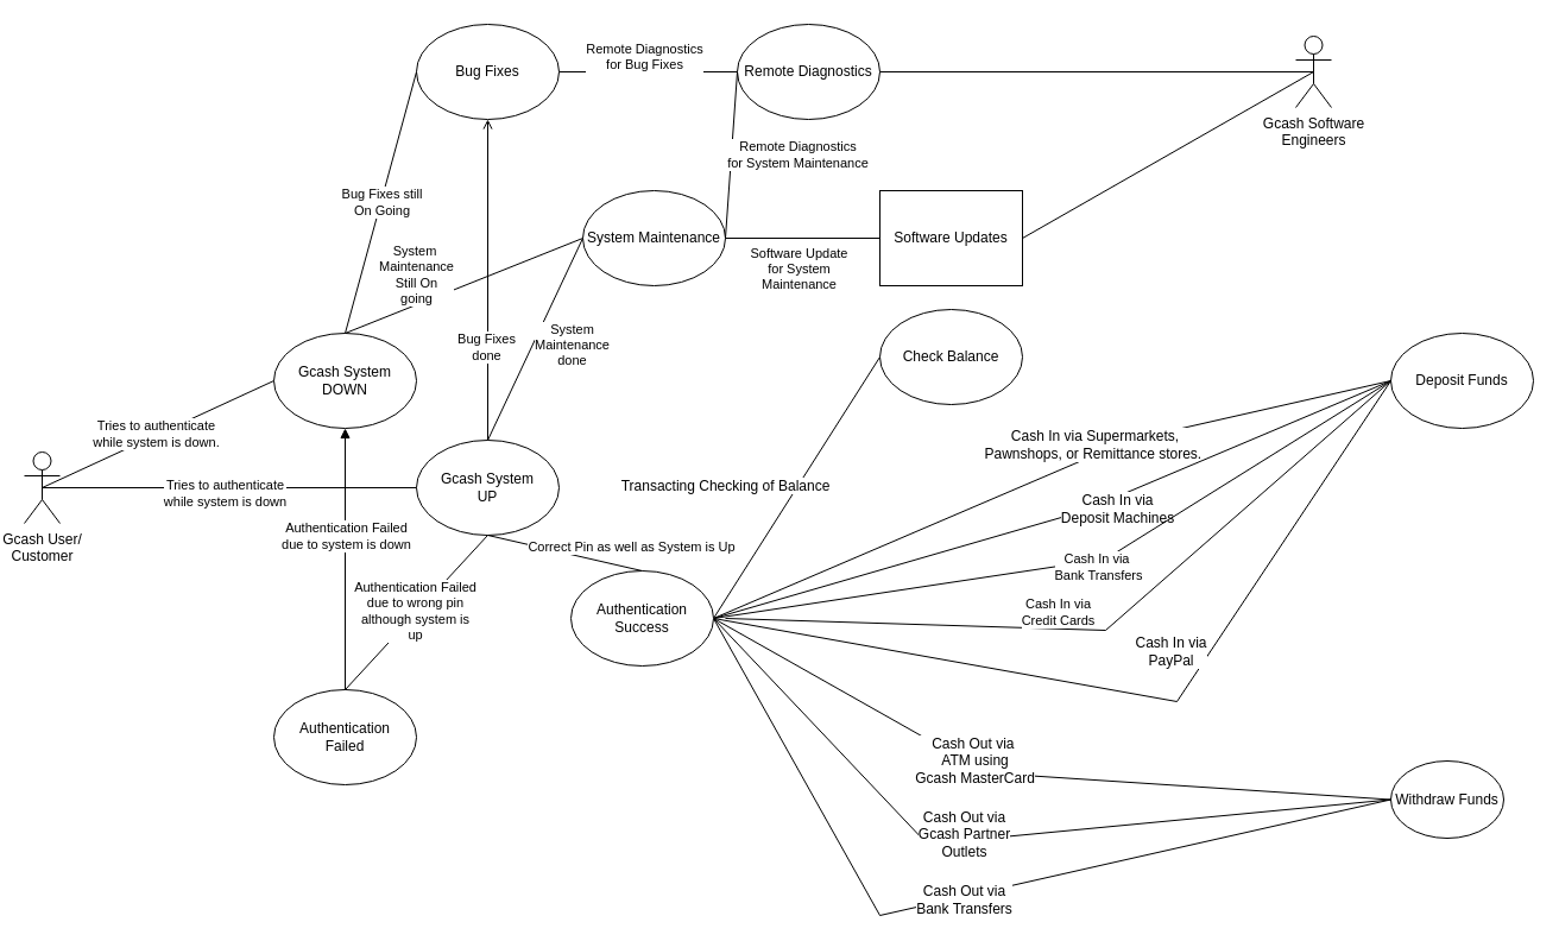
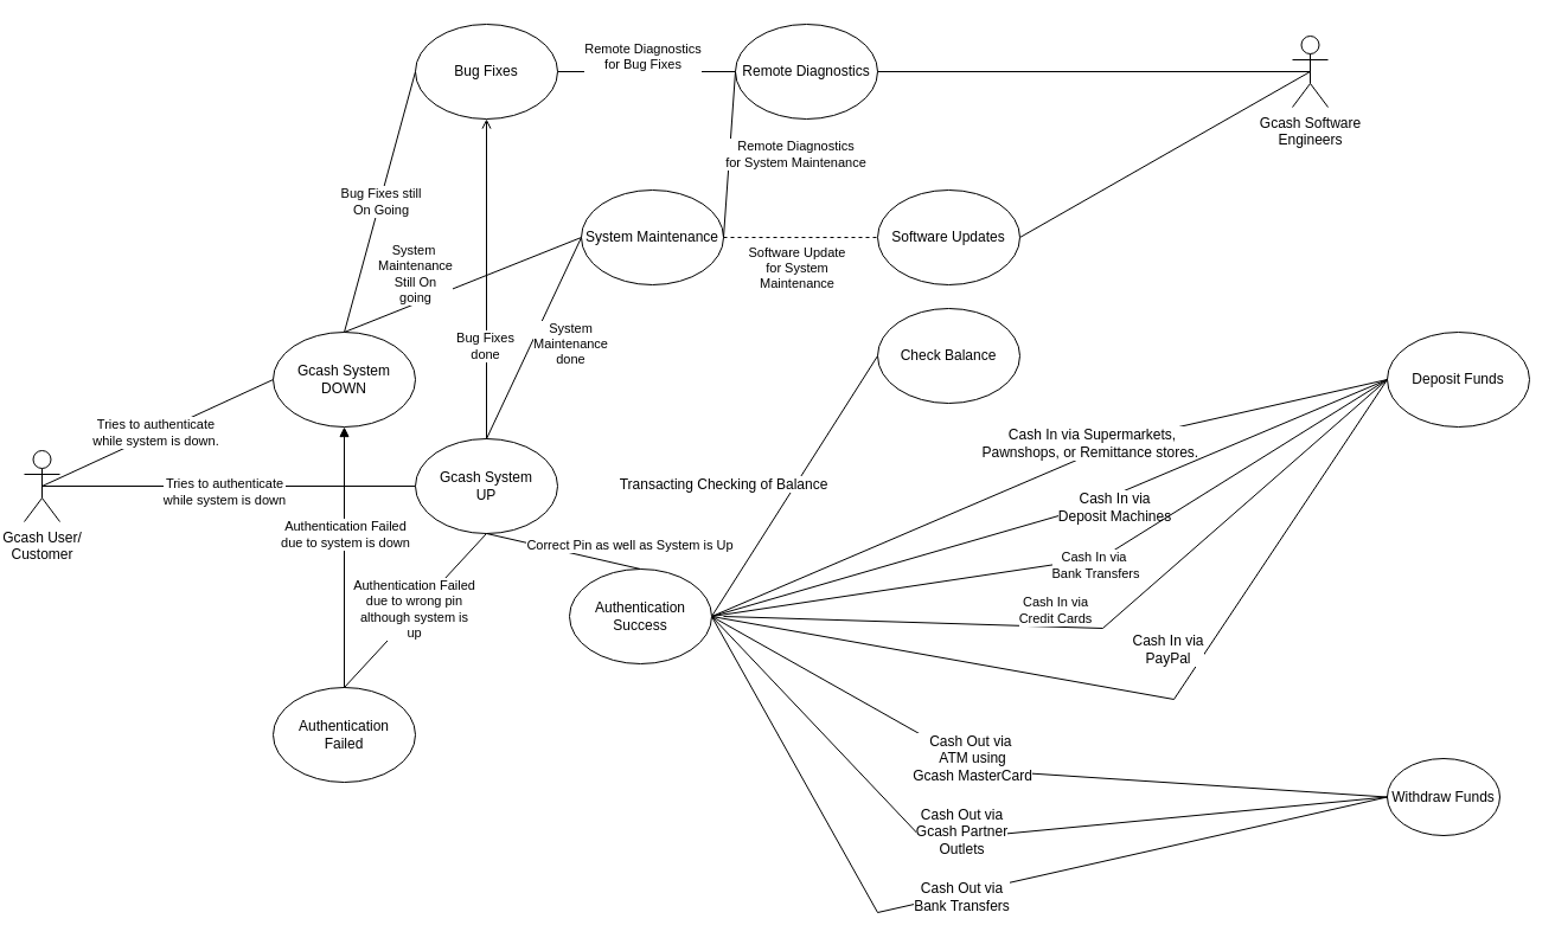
  <mxCell id="0" />
  <mxCell id="1" parent="0" />
  <mxCell id="2" value="Check Balance" style="ellipse;whiteSpace=wrap;html=1;" parent="1" vertex="1"><mxGeometry x="740" y="260" width="120" height="80" as="geometry" /></mxCell>
  <mxCell id="3" value="" style="endArrow=none;html=1;rounded=0;entryX=0;entryY=0.5;entryDx=0;entryDy=0;exitX=1;exitY=0.5;exitDx=0;exitDy=0;" parent="1" source="50" target="2" edge="1"><mxGeometry width="50" height="50" relative="1" as="geometry"><mxPoint x="750" y="380" as="sourcePoint" /><mxPoint x="1900" y="809.47" as="targetPoint" /><Array as="points" /></mxGeometry></mxCell>
  <mxCell id="4" value="Transacting Checking of Balance" style="edgeLabel;html=1;align=center;verticalAlign=bottom;resizable=0;points=[];fontSize=12;" parent="3" vertex="1" connectable="0"><mxGeometry x="-0.068" relative="1" as="geometry"><mxPoint x="-56" as="offset" /></mxGeometry></mxCell>
  <mxCell id="5" value="Deposit Funds" style="ellipse;whiteSpace=wrap;html=1;" parent="1" vertex="1"><mxGeometry x="1170" y="280" width="120" height="80" as="geometry" /></mxCell>
  <mxCell id="6" value="" style="endArrow=none;html=1;rounded=0;exitX=1;exitY=0.5;exitDx=0;exitDy=0;entryX=0;entryY=0.5;entryDx=0;entryDy=0;" parent="1" source="50" target="5" edge="1"><mxGeometry width="50" height="50" relative="1" as="geometry"><mxPoint x="750" y="400" as="sourcePoint" /><mxPoint x="1640" y="250" as="targetPoint" /><Array as="points"><mxPoint x="950" y="370" /></Array></mxGeometry></mxCell>
  <mxCell id="7" value="Cash In via Supermarkets, &lt;br&gt;Pawnshops, or Remittance stores.&amp;nbsp;" style="edgeLabel;html=1;align=center;verticalAlign=bottom;resizable=0;points=[];fontSize=12;" parent="6" vertex="1" connectable="0"><mxGeometry x="0.005" relative="1" as="geometry"><mxPoint x="40" y="-10" as="offset" /></mxGeometry></mxCell>
  <mxCell id="8" value="" style="endArrow=none;html=1;rounded=0;entryX=1;entryY=0.5;entryDx=0;entryDy=0;exitX=0;exitY=0.5;exitDx=0;exitDy=0;" parent="1" source="5" target="50" edge="1"><mxGeometry width="50" height="50" relative="1" as="geometry"><mxPoint x="1730" y="400" as="sourcePoint" /><mxPoint x="750" y="420" as="targetPoint" /><Array as="points"><mxPoint x="910" y="430" /></Array></mxGeometry></mxCell>
  <mxCell id="9" value="&lt;font style=&quot;font-size: 12px;&quot;&gt;Cash In via &lt;br&gt;Deposit Machines&lt;/font&gt;" style="edgeLabel;html=1;align=center;verticalAlign=middle;resizable=0;points=[];" parent="8" vertex="1" connectable="0"><mxGeometry x="0.024" y="1" relative="1" as="geometry"><mxPoint x="56" y="-11" as="offset" /></mxGeometry></mxCell>
  <mxCell id="10" value="" style="endArrow=none;html=1;rounded=0;exitX=1;exitY=0.5;exitDx=0;exitDy=0;entryX=0;entryY=0.5;entryDx=0;entryDy=0;" parent="1" source="50" target="5" edge="1"><mxGeometry width="50" height="50" relative="1" as="geometry"><mxPoint x="730" y="490" as="sourcePoint" /><mxPoint x="1650" y="410" as="targetPoint" /><Array as="points"><mxPoint x="930" y="470" /></Array></mxGeometry></mxCell>
  <mxCell id="11" value="Cash In via&amp;nbsp;&lt;br&gt;Bank Transfers" style="edgeLabel;html=1;align=center;verticalAlign=middle;resizable=0;points=[];" parent="10" vertex="1" connectable="0"><mxGeometry x="0.068" y="1" relative="1" as="geometry"><mxPoint x="-2" y="7" as="offset" /></mxGeometry></mxCell>
  <mxCell id="12" value="" style="endArrow=none;html=1;rounded=0;entryX=0;entryY=0.5;entryDx=0;entryDy=0;" parent="1" target="5" edge="1"><mxGeometry width="50" height="50" relative="1" as="geometry"><mxPoint x="610" y="520" as="sourcePoint" /><mxPoint x="1660" y="470" as="targetPoint" /><Array as="points"><mxPoint x="930" y="530" /></Array></mxGeometry></mxCell>
  <mxCell id="13" value="Cash In via &lt;br&gt;Credit Cards" style="edgeLabel;html=1;align=center;verticalAlign=middle;resizable=0;points=[];" parent="12" vertex="1" connectable="0"><mxGeometry x="0.108" y="-3" relative="1" as="geometry"><mxPoint x="-68" y="5" as="offset" /></mxGeometry></mxCell>
  <mxCell id="14" value="" style="endArrow=none;html=1;rounded=0;exitX=1;exitY=0.5;exitDx=0;exitDy=0;entryX=0;entryY=0.5;entryDx=0;entryDy=0;" parent="1" source="50" target="5" edge="1"><mxGeometry width="50" height="50" relative="1" as="geometry"><mxPoint x="750" y="540" as="sourcePoint" /><mxPoint x="1640" y="530" as="targetPoint" /><Array as="points"><mxPoint x="990" y="590" /></Array></mxGeometry></mxCell>
  <mxCell id="15" value="&lt;font style=&quot;font-size: 12px;&quot;&gt;Cash In via&lt;br&gt;PayPal&lt;br&gt;&lt;/font&gt;" style="edgeLabel;html=1;align=center;verticalAlign=middle;resizable=0;points=[];" parent="14" vertex="1" connectable="0"><mxGeometry x="0.272" y="-2" relative="1" as="geometry"><mxPoint x="-41" y="8" as="offset" /></mxGeometry></mxCell>
  <mxCell id="16" value="Withdraw Funds" style="ellipse;whiteSpace=wrap;html=1;" parent="1" vertex="1"><mxGeometry x="1170" y="640" width="95" height="65" as="geometry" /></mxCell>
  <mxCell id="17" value="" style="endArrow=none;html=1;rounded=0;entryX=0;entryY=0.5;entryDx=0;entryDy=0;exitX=1;exitY=0.5;exitDx=0;exitDy=0;" parent="1" source="50" target="16" edge="1"><mxGeometry width="50" height="50" relative="1" as="geometry"><mxPoint x="690" y="590" as="sourcePoint" /><mxPoint x="1610" y="1100" as="targetPoint" /><Array as="points"><mxPoint x="830" y="650" /></Array></mxGeometry></mxCell>
  <mxCell id="18" value="&lt;font style=&quot;font-size: 12px;&quot;&gt;Cash Out via&amp;nbsp;&lt;br&gt;ATM using&lt;br&gt;Gcash MasterCard&lt;br&gt;&lt;/font&gt;" style="edgeLabel;html=1;align=center;verticalAlign=middle;resizable=0;points=[];" parent="17" vertex="1" connectable="0"><mxGeometry x="0.076" y="-2" relative="1" as="geometry"><mxPoint x="-71" y="-17" as="offset" /></mxGeometry></mxCell>
  <mxCell id="19" value="" style="endArrow=none;html=1;rounded=0;exitX=0;exitY=0.5;exitDx=0;exitDy=0;entryX=1;entryY=0.5;entryDx=0;entryDy=0;" parent="1" source="16" target="50" edge="1"><mxGeometry width="50" height="50" relative="1" as="geometry"><mxPoint x="1960" y="1170" as="sourcePoint" /><mxPoint x="660" y="650" as="targetPoint" /><Array as="points"><mxPoint x="780" y="710" /></Array></mxGeometry></mxCell>
  <mxCell id="20" value="&lt;font style=&quot;font-size: 12px;&quot;&gt;Cash Out via&lt;br&gt;Gcash Partner&lt;br&gt;Outlets&lt;br&gt;&lt;/font&gt;" style="edgeLabel;html=1;align=center;verticalAlign=middle;resizable=0;points=[];" parent="19" vertex="1" connectable="0"><mxGeometry x="-0.087" relative="1" as="geometry"><mxPoint x="-63" as="offset" /></mxGeometry></mxCell>
  <mxCell id="21" value="" style="endArrow=none;html=1;rounded=0;entryX=0;entryY=0.5;entryDx=0;entryDy=0;exitX=1;exitY=0.5;exitDx=0;exitDy=0;" parent="1" source="50" target="16" edge="1"><mxGeometry width="50" height="50" relative="1" as="geometry"><mxPoint x="630" y="700" as="sourcePoint" /><mxPoint x="1330" y="1010" as="targetPoint" /><Array as="points"><mxPoint x="740" y="770" /></Array></mxGeometry></mxCell>
  <mxCell id="22" value="&lt;font style=&quot;font-size: 12px;&quot;&gt;Cash Out via&lt;br&gt;Bank Transfers&lt;br&gt;&lt;/font&gt;" style="edgeLabel;html=1;align=center;verticalAlign=middle;resizable=0;points=[];" parent="21" vertex="1" connectable="0"><mxGeometry x="0.239" relative="1" as="geometry"><mxPoint x="-90" y="23" as="offset" /></mxGeometry></mxCell>
  <mxCell id="23" value="Gcash Software&lt;br&gt;Engineers" style="shape=umlActor;verticalLabelPosition=bottom;verticalAlign=top;html=1;outlineConnect=0;" parent="1" vertex="1"><mxGeometry x="1090" y="30" width="30" height="60" as="geometry" /></mxCell>
  <mxCell id="24" value="System Maintenance" style="ellipse;whiteSpace=wrap;html=1;" parent="1" vertex="1"><mxGeometry x="490" y="160" width="120" height="80" as="geometry" /></mxCell>
  <mxCell id="25" value="Bug Fixes" style="ellipse;whiteSpace=wrap;html=1;" parent="1" vertex="1"><mxGeometry x="350" y="20" width="120" height="80" as="geometry" /></mxCell>
  <mxCell id="26" value="" style="endArrow=none;html=1;rounded=0;exitX=1;exitY=0.5;exitDx=0;exitDy=0;entryX=0.5;entryY=0.5;entryDx=0;entryDy=0;entryPerimeter=0;" parent="1" source="33" target="23" edge="1"><mxGeometry width="50" height="50" relative="1" as="geometry"><mxPoint x="1450" y="280" as="sourcePoint" /><mxPoint x="1500" y="230" as="targetPoint" /><Array as="points" /></mxGeometry></mxCell>
  <mxCell id="27" value="" style="endArrow=none;html=1;rounded=0;entryX=0.5;entryY=0.5;entryDx=0;entryDy=0;entryPerimeter=0;exitX=1;exitY=0.5;exitDx=0;exitDy=0;" parent="1" target="23" edge="1"><mxGeometry width="50" height="50" relative="1" as="geometry"><mxPoint x="730" y="60" as="sourcePoint" /><mxPoint x="860" y="90" as="targetPoint" /><Array as="points" /></mxGeometry></mxCell>
  <mxCell id="28" value="Remote Diagnostics" style="ellipse;whiteSpace=wrap;html=1;" parent="1" vertex="1"><mxGeometry x="620" y="20" width="120" height="80" as="geometry" /></mxCell>
  <mxCell id="29" value="" style="endArrow=none;html=1;rounded=0;exitX=1;exitY=0.5;exitDx=0;exitDy=0;entryX=0;entryY=0.5;entryDx=0;entryDy=0;" parent="1" source="25" target="28" edge="1"><mxGeometry width="50" height="50" relative="1" as="geometry"><mxPoint x="1290" y="190" as="sourcePoint" /><mxPoint x="1340" y="140" as="targetPoint" /></mxGeometry></mxCell>
  <mxCell id="30" value="Remote Diagnostics&lt;br&gt;for Bug Fixes" style="edgeLabel;html=1;align=center;verticalAlign=bottom;resizable=0;points=[];" vertex="1" connectable="0" parent="29"><mxGeometry x="-0.047" y="-2" relative="1" as="geometry"><mxPoint as="offset" /></mxGeometry></mxCell>
  <mxCell id="31" value="" style="endArrow=none;html=1;rounded=0;exitX=1;exitY=0.5;exitDx=0;exitDy=0;entryX=0;entryY=0.5;entryDx=0;entryDy=0;" parent="1" source="24" target="28" edge="1"><mxGeometry width="50" height="50" relative="1" as="geometry"><mxPoint x="1040" y="190" as="sourcePoint" /><mxPoint x="1090" y="140" as="targetPoint" /></mxGeometry></mxCell>
  <mxCell id="32" value="Remote Diagnostics&lt;br&gt;for System Maintenance" style="edgeLabel;html=1;align=center;verticalAlign=middle;resizable=0;points=[];" vertex="1" connectable="0" parent="31"><mxGeometry x="0.011" relative="1" as="geometry"><mxPoint x="55" as="offset" /></mxGeometry></mxCell>
- <mxCell id="33" value="Software Updates" style="whiteSpace=wrap;html=1;rounded=0;" parent="1" vertex="1"><mxGeometry x="740" y="160" width="120" height="80" as="geometry" /></mxCell>
- <mxCell id="34" value="" style="endArrow=none;html=1;rounded=0;exitX=1;exitY=0.5;exitDx=0;exitDy=0;entryX=0;entryY=0.5;entryDx=0;entryDy=0;" parent="1" source="24" target="33" edge="1"><mxGeometry width="50" height="50" relative="1" as="geometry"><mxPoint x="1300" y="100" as="sourcePoint" /><mxPoint x="1350" y="50" as="targetPoint" /></mxGeometry></mxCell>
+ <mxCell id="33" value="Software Updates" style="ellipse;whiteSpace=wrap;html=1;" parent="1" vertex="1"><mxGeometry x="740" y="160" width="120" height="80" as="geometry" /></mxCell>
+ <mxCell id="34" value="" style="endArrow=none;html=1;rounded=0;exitX=1;exitY=0.5;exitDx=0;exitDy=0;entryX=0;entryY=0.5;entryDx=0;entryDy=0;dashed=1;" parent="1" source="24" target="33" edge="1"><mxGeometry width="50" height="50" relative="1" as="geometry"><mxPoint x="1300" y="100" as="sourcePoint" /><mxPoint x="1350" y="50" as="targetPoint" /></mxGeometry></mxCell>
  <mxCell id="35" value="Software Update&lt;br&gt;for System&lt;br&gt;Maintenance" style="edgeLabel;html=1;align=center;verticalAlign=top;resizable=0;points=[];" vertex="1" connectable="0" parent="34"><mxGeometry x="-0.057" relative="1" as="geometry"><mxPoint as="offset" /></mxGeometry></mxCell>
  <mxCell id="36" value="Gcash System &lt;br&gt;UP" style="ellipse;whiteSpace=wrap;html=1;" parent="1" vertex="1"><mxGeometry x="350" y="370" width="120" height="80" as="geometry" /></mxCell>
  <mxCell id="37" value="Gcash System DOWN" style="ellipse;whiteSpace=wrap;html=1;" parent="1" vertex="1"><mxGeometry x="230" y="280" width="120" height="80" as="geometry" /></mxCell>
  <mxCell id="38" value="" style="endArrow=none;html=1;rounded=0;entryX=0;entryY=0.5;entryDx=0;entryDy=0;exitX=0.5;exitY=0;exitDx=0;exitDy=0;" parent="1" source="37" target="25" edge="1"><mxGeometry width="50" height="50" relative="1" as="geometry"><mxPoint x="380" y="280" as="sourcePoint" /><mxPoint x="430" y="230" as="targetPoint" /></mxGeometry></mxCell>
  <mxCell id="39" value="Bug Fixes still&lt;br&gt;On Going" style="edgeLabel;html=1;align=center;verticalAlign=middle;resizable=0;points=[];" vertex="1" connectable="0" parent="38"><mxGeometry x="0.002" y="-1" relative="1" as="geometry"><mxPoint y="-1" as="offset" /></mxGeometry></mxCell>
  <mxCell id="40" value="" style="endArrow=none;html=1;rounded=0;entryX=0;entryY=0.5;entryDx=0;entryDy=0;exitX=0.5;exitY=0;exitDx=0;exitDy=0;" parent="1" source="37" target="24" edge="1"><mxGeometry width="50" height="50" relative="1" as="geometry"><mxPoint x="380" y="280" as="sourcePoint" /><mxPoint x="430" y="230" as="targetPoint" /></mxGeometry></mxCell>
  <mxCell id="41" value="System&amp;nbsp;&lt;br&gt;Maintenance&lt;br&gt;Still On&lt;br&gt;going" style="edgeLabel;html=1;align=center;verticalAlign=middle;resizable=0;points=[];" vertex="1" connectable="0" parent="40"><mxGeometry x="-0.283" y="-1" relative="1" as="geometry"><mxPoint x="-12" y="-22" as="offset" /></mxGeometry></mxCell>
  <mxCell id="42" value="" style="endArrow=open;html=1;rounded=0;entryX=0.5;entryY=1;entryDx=0;entryDy=0;exitX=0.5;exitY=0;exitDx=0;exitDy=0;" parent="1" source="36" target="25" edge="1"><mxGeometry width="50" height="50" relative="1" as="geometry"><mxPoint x="380" y="280" as="sourcePoint" /><mxPoint x="430" y="230" as="targetPoint" /></mxGeometry></mxCell>
  <mxCell id="43" value="Bug Fixes&lt;br&gt;done" style="edgeLabel;html=1;align=center;verticalAlign=middle;resizable=0;points=[];" vertex="1" connectable="0" parent="42"><mxGeometry x="-0.417" y="2" relative="1" as="geometry"><mxPoint as="offset" /></mxGeometry></mxCell>
  <mxCell id="44" value="" style="endArrow=none;html=1;rounded=0;entryX=0;entryY=0.5;entryDx=0;entryDy=0;exitX=0.5;exitY=0;exitDx=0;exitDy=0;" parent="1" source="36" target="24" edge="1"><mxGeometry width="50" height="50" relative="1" as="geometry"><mxPoint x="380" y="280" as="sourcePoint" /><mxPoint x="430" y="230" as="targetPoint" /></mxGeometry></mxCell>
  <mxCell id="45" value="System&lt;br&gt;Maintenance&lt;br&gt;done" style="edgeLabel;html=1;align=center;verticalAlign=middle;resizable=0;points=[];" vertex="1" connectable="0" parent="44"><mxGeometry x="0.07" y="1" relative="1" as="geometry"><mxPoint x="28" y="11" as="offset" /></mxGeometry></mxCell>
  <mxCell id="46" value="Gcash User/&lt;br&gt;Customer" style="shape=umlActor;verticalLabelPosition=bottom;verticalAlign=top;html=1;outlineConnect=0;" parent="1" vertex="1"><mxGeometry x="20" y="380" width="30" height="60" as="geometry" /></mxCell>
  <mxCell id="47" value="" style="endArrow=none;html=1;rounded=0;exitX=0.5;exitY=0.5;exitDx=0;exitDy=0;exitPerimeter=0;entryX=0;entryY=0.5;entryDx=0;entryDy=0;" parent="1" source="46" target="37" edge="1"><mxGeometry width="50" height="50" relative="1" as="geometry"><mxPoint x="100" y="350" as="sourcePoint" /><mxPoint x="-120" y="410" as="targetPoint" /></mxGeometry></mxCell>
  <mxCell id="48" value="Tries to authenticate &lt;br&gt;while system is down." style="edgeLabel;html=1;align=center;verticalAlign=middle;resizable=0;points=[];" vertex="1" connectable="0" parent="47"><mxGeometry x="-0.012" y="1" relative="1" as="geometry"><mxPoint as="offset" /></mxGeometry></mxCell>
  <mxCell id="49" value="Authentication&lt;br&gt;Failed" style="ellipse;whiteSpace=wrap;html=1;" parent="1" vertex="1"><mxGeometry x="230" y="580" width="120" height="80" as="geometry" /></mxCell>
  <mxCell id="50" value="Authentication&lt;br&gt;Success" style="ellipse;whiteSpace=wrap;html=1;" parent="1" vertex="1"><mxGeometry x="480" y="480" width="120" height="80" as="geometry" /></mxCell>
  <mxCell id="51" value="" style="endArrow=block;html=1;rounded=0;entryX=0.5;entryY=1;entryDx=0;entryDy=0;exitX=0.5;exitY=0;exitDx=0;exitDy=0;" parent="1" source="49" target="37" edge="1"><mxGeometry width="50" height="50" relative="1" as="geometry"><mxPoint x="150" y="480" as="sourcePoint" /><mxPoint x="200" y="430" as="targetPoint" /></mxGeometry></mxCell>
  <mxCell id="52" value="Authentication Failed&lt;br&gt;due to system is down" style="edgeLabel;html=1;align=center;verticalAlign=middle;resizable=0;points=[];" vertex="1" connectable="0" parent="51"><mxGeometry x="0.035" relative="1" as="geometry"><mxPoint y="-16" as="offset" /></mxGeometry></mxCell>
  <mxCell id="53" value="" style="endArrow=none;html=1;rounded=0;exitX=0.5;exitY=0.5;exitDx=0;exitDy=0;exitPerimeter=0;entryX=0;entryY=0.5;entryDx=0;entryDy=0;" parent="1" source="46" target="36" edge="1"><mxGeometry width="50" height="50" relative="1" as="geometry"><mxPoint x="150" y="480" as="sourcePoint" /><mxPoint x="200" y="430" as="targetPoint" /></mxGeometry></mxCell>
  <mxCell id="54" value="Tries to authenticate&lt;br&gt;while system is down" style="edgeLabel;html=1;align=center;verticalAlign=middle;resizable=0;points=[];" vertex="1" connectable="0" parent="53"><mxGeometry x="-0.026" y="-4" relative="1" as="geometry"><mxPoint as="offset" /></mxGeometry></mxCell>
  <mxCell id="55" value="" style="endArrow=none;html=1;rounded=0;entryX=0.5;entryY=1;entryDx=0;entryDy=0;exitX=0.5;exitY=0;exitDx=0;exitDy=0;" parent="1" source="49" target="36" edge="1"><mxGeometry width="50" height="50" relative="1" as="geometry"><mxPoint x="150" y="390" as="sourcePoint" /><mxPoint x="200" y="340" as="targetPoint" /></mxGeometry></mxCell>
  <mxCell id="56" value="Authentication Failed&lt;br&gt;due to wrong pin&lt;br&gt;although system is&lt;br&gt;up" style="edgeLabel;html=1;align=center;verticalAlign=middle;resizable=0;points=[];" vertex="1" connectable="0" parent="55"><mxGeometry x="0.0" y="2" relative="1" as="geometry"><mxPoint as="offset" /></mxGeometry></mxCell>
  <mxCell id="57" value="" style="endArrow=none;html=1;rounded=0;entryX=0.5;entryY=1;entryDx=0;entryDy=0;exitX=0.5;exitY=0;exitDx=0;exitDy=0;" parent="1" source="50" target="36" edge="1"><mxGeometry width="50" height="50" relative="1" as="geometry"><mxPoint x="150" y="390" as="sourcePoint" /><mxPoint x="200" y="340" as="targetPoint" /></mxGeometry></mxCell>
  <mxCell id="58" value="Correct Pin as well as System is Up" style="edgeLabel;html=1;align=center;verticalAlign=middle;resizable=0;points=[];" vertex="1" connectable="0" parent="57"><mxGeometry x="0.024" relative="1" as="geometry"><mxPoint x="57" y="-5" as="offset" /></mxGeometry></mxCell>
